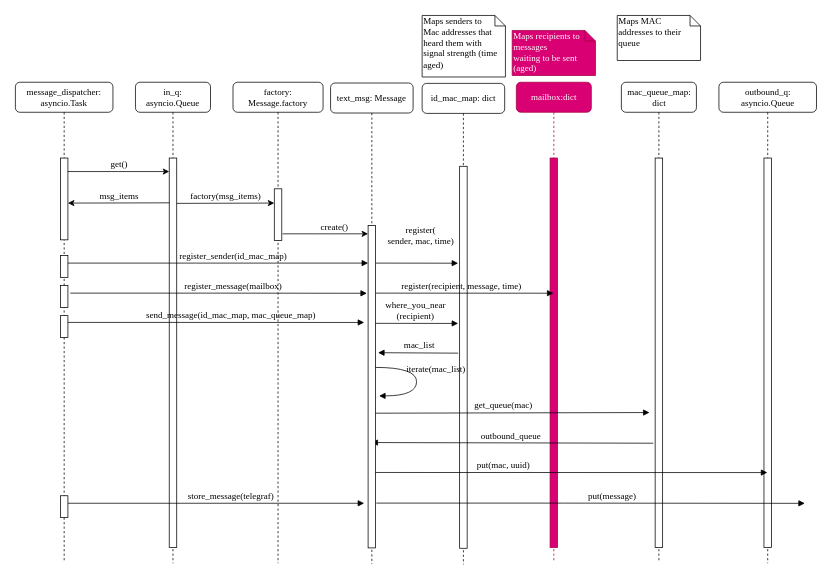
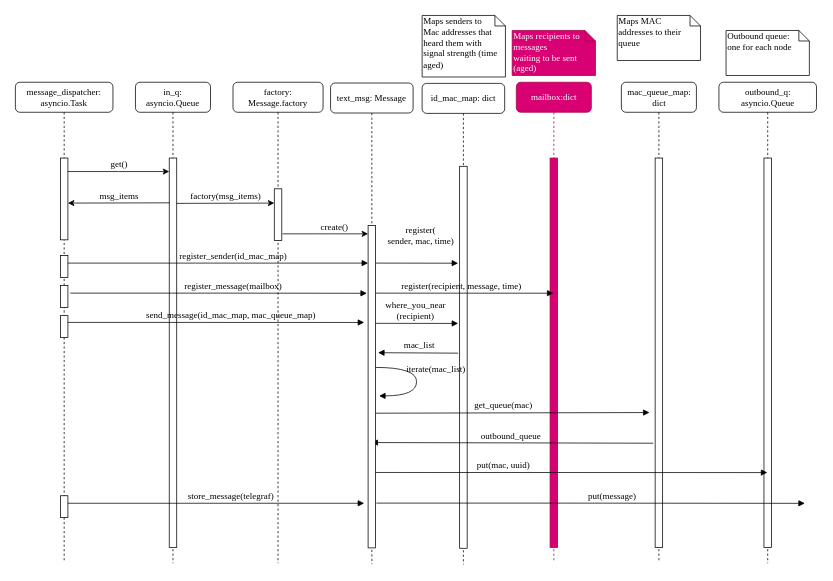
  <mxCell id="0" />
  <mxCell id="1" parent="0" />
  <mxCell id="2" value="id_mac_map: dict" style="shape=umlLifeline;perimeter=lifelinePerimeter;whiteSpace=wrap;html=1;container=1;collapsible=0;recursiveResize=0;outlineConnect=0;rounded=1;shadow=0;comic=0;labelBackgroundColor=none;strokeWidth=1;fontFamily=Verdana;fontSize=12;align=center;" parent="1" vertex="1"><mxGeometry x="562" y="110.5" width="110" height="641" as="geometry" /></mxCell>
  <mxCell id="3" value="" style="html=1;points=[];perimeter=orthogonalPerimeter;rounded=0;shadow=0;comic=0;labelBackgroundColor=none;strokeWidth=1;fontFamily=Verdana;fontSize=12;align=center;" parent="2" vertex="1"><mxGeometry x="50" y="110.5" width="10" height="509" as="geometry" /></mxCell>
  <mxCell id="4" value="create()" style="html=1;verticalAlign=bottom;endArrow=classic;labelBackgroundColor=none;fontFamily=Verdana;fontSize=12;edgeStyle=elbowEdgeStyle;elbow=vertical;startArrow=none;startFill=0;endFill=1;" parent="2" edge="1"><mxGeometry x="0.211" relative="1" as="geometry"><mxPoint x="-186.0" y="200.5" as="sourcePoint" /><mxPoint x="-72" y="200.5" as="targetPoint" /><Array as="points" /><mxPoint as="offset" /></mxGeometry></mxCell>
  <mxCell id="5" value="register(&lt;div&gt;sender, mac, time)&lt;/div&gt;" style="html=1;verticalAlign=bottom;endArrow=block;labelBackgroundColor=none;fontFamily=Verdana;fontSize=12;edgeStyle=elbowEdgeStyle;elbow=vertical;exitX=1;exitY=0.476;exitDx=0;exitDy=0;exitPerimeter=0;" parent="2" edge="1"><mxGeometry x="0.091" y="20" relative="1" as="geometry"><mxPoint x="-62" y="239.5" as="sourcePoint" /><mxPoint x="48" y="239.5" as="targetPoint" /><mxPoint as="offset" /><Array as="points"><mxPoint x="128" y="239.62" /><mxPoint x="64" y="239.62" /></Array></mxGeometry></mxCell>
  <mxCell id="6" value="in_q: asyncio.Queue" style="shape=umlLifeline;perimeter=lifelinePerimeter;whiteSpace=wrap;html=1;container=1;collapsible=0;recursiveResize=0;outlineConnect=0;rounded=1;shadow=0;comic=0;labelBackgroundColor=none;strokeWidth=1;fontFamily=Verdana;fontSize=12;align=center;" parent="1" vertex="1"><mxGeometry x="180" y="109" width="100" height="641" as="geometry" /></mxCell>
  <mxCell id="7" value="" style="html=1;points=[];perimeter=orthogonalPerimeter;rounded=0;shadow=0;comic=0;labelBackgroundColor=none;strokeWidth=1;fontFamily=Verdana;fontSize=12;align=center;" parent="6" vertex="1"><mxGeometry x="45" y="101" width="10" height="519" as="geometry" /></mxCell>
  <mxCell id="8" value="factory(msg_items)" style="html=1;verticalAlign=bottom;endArrow=classic;labelBackgroundColor=none;fontFamily=Verdana;fontSize=12;edgeStyle=elbowEdgeStyle;elbow=vertical;startArrow=none;startFill=0;endFill=1;exitX=1.12;exitY=0.159;exitDx=0;exitDy=0;exitPerimeter=0;" parent="6" target="14" edge="1"><mxGeometry relative="1" as="geometry"><mxPoint x="55.0" y="161.42" as="sourcePoint" /><mxPoint x="190" y="161" as="targetPoint" /><Array as="points"><mxPoint x="203.8" y="161" /></Array></mxGeometry></mxCell>
  <mxCell id="9" value="outbound_q: asyncio.Queue" style="shape=umlLifeline;perimeter=lifelinePerimeter;whiteSpace=wrap;html=1;container=1;collapsible=0;recursiveResize=0;outlineConnect=0;rounded=1;shadow=0;comic=0;labelBackgroundColor=none;strokeWidth=1;fontFamily=Verdana;fontSize=12;align=center;" parent="1" vertex="1"><mxGeometry x="957.5" y="109" width="130" height="641" as="geometry" /></mxCell>
  <mxCell id="10" value="" style="html=1;points=[];perimeter=orthogonalPerimeter;rounded=0;shadow=0;comic=0;labelBackgroundColor=none;strokeWidth=1;fontFamily=Verdana;fontSize=12;align=center;" parent="9" vertex="1"><mxGeometry x="60" y="101" width="10" height="519" as="geometry" /></mxCell>
  <mxCell id="11" value="mac_queue_map: dict" style="shape=umlLifeline;perimeter=lifelinePerimeter;whiteSpace=wrap;html=1;container=1;collapsible=0;recursiveResize=0;outlineConnect=0;rounded=1;shadow=0;comic=0;labelBackgroundColor=none;strokeWidth=1;fontFamily=Verdana;fontSize=12;align=center;" parent="1" vertex="1"><mxGeometry x="827.5" y="109" width="100" height="640" as="geometry" /></mxCell>
  <mxCell id="12" value="" style="html=1;points=[];perimeter=orthogonalPerimeter;rounded=0;shadow=0;comic=0;labelBackgroundColor=none;strokeWidth=1;fontFamily=Verdana;fontSize=12;align=center;" parent="11" vertex="1"><mxGeometry x="45" y="101" width="10" height="519" as="geometry" /></mxCell>
  <mxCell id="13" value="factory: Message.factory" style="shape=umlLifeline;perimeter=lifelinePerimeter;whiteSpace=wrap;html=1;container=1;collapsible=0;recursiveResize=0;outlineConnect=0;rounded=1;shadow=0;comic=0;labelBackgroundColor=none;strokeWidth=1;fontFamily=Verdana;fontSize=12;align=center;" parent="1" vertex="1"><mxGeometry x="310" y="109" width="120" height="641" as="geometry" /></mxCell>
  <mxCell id="14" value="" style="html=1;points=[];perimeter=orthogonalPerimeter;rounded=0;shadow=0;comic=0;labelBackgroundColor=none;strokeWidth=1;fontFamily=Verdana;fontSize=12;align=center;" parent="13" vertex="1"><mxGeometry x="55" y="142" width="10" height="69" as="geometry" /></mxCell>
  <mxCell id="15" value="register_sender(id_mac_map)" style="html=1;verticalAlign=bottom;endArrow=block;labelBackgroundColor=none;fontFamily=Verdana;fontSize=12;edgeStyle=elbowEdgeStyle;elbow=horizontal;exitX=1;exitY=0.476;exitDx=0;exitDy=0;exitPerimeter=0;" parent="13" edge="1"><mxGeometry x="0.122" relative="1" as="geometry"><mxPoint x="-230" y="241" as="sourcePoint" /><mxPoint x="180" y="241" as="targetPoint" /><mxPoint as="offset" /><Array as="points"><mxPoint x="-40" y="241.12" /><mxPoint x="-104" y="241.12" /></Array></mxGeometry></mxCell>
  <mxCell id="16" value="store_message(telegraf)" style="html=1;verticalAlign=bottom;endArrow=block;labelBackgroundColor=none;fontFamily=Verdana;fontSize=12;edgeStyle=elbowEdgeStyle;elbow=horizontal;exitX=1;exitY=0.476;exitDx=0;exitDy=0;exitPerimeter=0;entryX=-0.157;entryY=0.21;entryDx=0;entryDy=0;entryPerimeter=0;" parent="13" edge="1"><mxGeometry x="0.098" relative="1" as="geometry"><mxPoint x="-220.0" y="561" as="sourcePoint" /><mxPoint x="174.79" y="561" as="targetPoint" /><mxPoint as="offset" /><Array as="points"><mxPoint x="-30" y="561.12" /><mxPoint x="-94.0" y="561.12" /></Array></mxGeometry></mxCell>
  <mxCell id="17" value="send_message(id_mac_map, mac_queue_map)" style="html=1;verticalAlign=bottom;endArrow=block;labelBackgroundColor=none;fontFamily=Verdana;fontSize=12;edgeStyle=elbowEdgeStyle;elbow=vertical;exitX=1;exitY=0.476;exitDx=0;exitDy=0;exitPerimeter=0;entryX=-0.157;entryY=0.21;entryDx=0;entryDy=0;entryPerimeter=0;" parent="13" edge="1"><mxGeometry x="0.098" relative="1" as="geometry"><mxPoint x="-220.0" y="320" as="sourcePoint" /><mxPoint x="174.79" y="320" as="targetPoint" /><mxPoint as="offset" /><Array as="points"><mxPoint x="-30" y="320.12" /><mxPoint x="-94.0" y="320.12" /></Array></mxGeometry></mxCell>
  <mxCell id="18" value="message_dispatcher: asyncio.Task" style="shape=umlLifeline;perimeter=lifelinePerimeter;whiteSpace=wrap;html=1;container=1;collapsible=0;recursiveResize=0;outlineConnect=0;rounded=1;shadow=0;comic=0;labelBackgroundColor=none;strokeWidth=1;fontFamily=Verdana;fontSize=12;align=center;" parent="1" vertex="1"><mxGeometry x="20" y="109" width="130" height="640" as="geometry" /></mxCell>
  <mxCell id="19" value="" style="html=1;points=[];perimeter=orthogonalPerimeter;rounded=0;shadow=0;comic=0;labelBackgroundColor=none;strokeWidth=1;fontFamily=Verdana;fontSize=12;align=center;" parent="18" vertex="1"><mxGeometry x="60" y="101" width="10" height="109" as="geometry" /></mxCell>
  <mxCell id="20" value="" style="html=1;points=[];perimeter=orthogonalPerimeter;rounded=0;shadow=0;comic=0;labelBackgroundColor=none;strokeWidth=1;fontFamily=Verdana;fontSize=12;align=center;" parent="18" vertex="1"><mxGeometry x="60" y="271" width="10" height="29" as="geometry" /></mxCell>
  <mxCell id="21" value="" style="html=1;points=[];perimeter=orthogonalPerimeter;rounded=0;shadow=0;comic=0;labelBackgroundColor=none;strokeWidth=1;fontFamily=Verdana;fontSize=12;align=center;" parent="18" vertex="1"><mxGeometry x="60" y="231" width="10" height="29" as="geometry" /></mxCell>
  <mxCell id="22" value="" style="html=1;points=[];perimeter=orthogonalPerimeter;rounded=0;shadow=0;comic=0;labelBackgroundColor=none;strokeWidth=1;fontFamily=Verdana;fontSize=12;align=center;" parent="18" vertex="1"><mxGeometry x="60" y="551" width="10" height="29" as="geometry" /></mxCell>
  <mxCell id="23" value="" style="html=1;points=[];perimeter=orthogonalPerimeter;rounded=0;shadow=0;comic=0;labelBackgroundColor=none;strokeWidth=1;fontFamily=Verdana;fontSize=12;align=center;" parent="18" vertex="1"><mxGeometry x="60" y="311" width="10" height="29" as="geometry" /></mxCell>
  <mxCell id="24" value="get()" style="html=1;verticalAlign=bottom;endArrow=classic;entryX=0;entryY=0;labelBackgroundColor=none;fontFamily=Verdana;fontSize=12;edgeStyle=elbowEdgeStyle;elbow=vertical;startArrow=none;startFill=0;endFill=1;" parent="1" edge="1"><mxGeometry relative="1" as="geometry"><mxPoint x="90" y="228" as="sourcePoint" /><mxPoint x="225" y="228" as="targetPoint" /></mxGeometry></mxCell>
  <mxCell id="25" value="Maps senders to&lt;div&gt;Mac addresses that heard them with signal strength (time aged)&lt;/div&gt;" style="shape=note;whiteSpace=wrap;html=1;size=14;verticalAlign=top;align=left;spacingTop=-6;rounded=0;shadow=0;comic=0;labelBackgroundColor=none;strokeWidth=1;fontFamily=Verdana;fontSize=12" parent="1" vertex="1"><mxGeometry x="562" y="20" width="111" height="82" as="geometry" /></mxCell>
+ <mxCell id="26" value="Outbound queue:&lt;div&gt;one for each node&lt;/div&gt;" style="shape=note;whiteSpace=wrap;html=1;size=14;verticalAlign=top;align=left;spacingTop=-6;rounded=0;shadow=0;comic=0;labelBackgroundColor=none;strokeWidth=1;fontFamily=Verdana;fontSize=12" parent="1" vertex="1"><mxGeometry x="967" y="40" width="111" height="60" as="geometry" /></mxCell>
  <mxCell id="27" value="Maps&amp;nbsp;&lt;span style=&quot;background-color: transparent; color: light-dark(rgb(0, 0, 0), rgb(255, 255, 255));&quot;&gt;MAC&lt;/span&gt;&lt;div&gt;&lt;span style=&quot;background-color: transparent; color: light-dark(rgb(0, 0, 0), rgb(255, 255, 255));&quot;&gt;addresses to their queue&lt;/span&gt;&lt;/div&gt;" style="shape=note;whiteSpace=wrap;html=1;size=14;verticalAlign=top;align=left;spacingTop=-6;rounded=0;shadow=0;comic=0;labelBackgroundColor=none;strokeWidth=1;fontFamily=Verdana;fontSize=12" parent="1" vertex="1"><mxGeometry x="822" y="20" width="111" height="60" as="geometry" /></mxCell>
  <mxCell id="28" value="msg_items" style="html=1;verticalAlign=bottom;endArrow=classic;labelBackgroundColor=none;fontFamily=Verdana;fontSize=12;edgeStyle=elbowEdgeStyle;elbow=vertical;startArrow=none;startFill=0;endFill=1;exitX=0.033;exitY=0.115;exitDx=0;exitDy=0;exitPerimeter=0;" parent="1" source="7" edge="1"><mxGeometry relative="1" as="geometry"><mxPoint x="220" y="270" as="sourcePoint" /><mxPoint x="90" y="270.42" as="targetPoint" /><Array as="points"><mxPoint x="238.8" y="270" /></Array></mxGeometry></mxCell>
  <mxCell id="29" value="mailbox:dict" style="shape=umlLifeline;perimeter=lifelinePerimeter;whiteSpace=wrap;html=1;container=1;collapsible=0;recursiveResize=0;outlineConnect=0;rounded=1;shadow=0;comic=0;labelBackgroundColor=none;strokeWidth=1;fontFamily=Verdana;fontSize=12;align=center;fillColor=#d80073;fontColor=#ffffff;strokeColor=#A50040;" parent="1" vertex="1"><mxGeometry x="687.5" y="109" width="100" height="640" as="geometry" /></mxCell>
  <mxCell id="30" value="" style="html=1;points=[];perimeter=orthogonalPerimeter;rounded=0;shadow=0;comic=0;labelBackgroundColor=none;strokeWidth=1;fontFamily=Verdana;fontSize=12;align=center;fillColor=#d80073;fontColor=#ffffff;strokeColor=#A50040;" parent="29" vertex="1"><mxGeometry x="45" y="101" width="10" height="519" as="geometry" /></mxCell>
  <mxCell id="31" value="register(recipient, message, time)" style="html=1;verticalAlign=bottom;endArrow=block;labelBackgroundColor=none;fontFamily=Verdana;fontSize=12;edgeStyle=elbowEdgeStyle;elbow=vertical;exitX=1;exitY=0.476;exitDx=0;exitDy=0;exitPerimeter=0;" parent="29" target="29" edge="1"><mxGeometry x="-0.038" relative="1" as="geometry"><mxPoint x="-187.5" y="281" as="sourcePoint" /><mxPoint x="-77.5" y="281" as="targetPoint" /><mxPoint as="offset" /><Array as="points"><mxPoint x="2.5" y="281.12" /><mxPoint x="-61.5" y="281.12" /></Array></mxGeometry></mxCell>
  <mxCell id="32" value="mac_list" style="html=1;verticalAlign=bottom;endArrow=block;labelBackgroundColor=none;fontFamily=Verdana;fontSize=12;edgeStyle=elbowEdgeStyle;elbow=vertical;entryX=1.329;entryY=0.395;entryDx=0;entryDy=0;entryPerimeter=0;" parent="29" target="36" edge="1"><mxGeometry x="-0.023" relative="1" as="geometry"><mxPoint x="-77.5" y="361" as="sourcePoint" /><mxPoint x="-177.5" y="360" as="targetPoint" /><mxPoint as="offset" /><Array as="points"><mxPoint x="87.6" y="360.41" /><mxPoint x="-89.4" y="360.47" /><mxPoint x="-25.4" y="360.47" /></Array></mxGeometry></mxCell>
  <mxCell id="33" value="outbound_queue" style="html=1;verticalAlign=bottom;endArrow=block;labelBackgroundColor=none;fontFamily=Verdana;fontSize=12;edgeStyle=elbowEdgeStyle;elbow=vertical;" parent="29" target="35" edge="1"><mxGeometry x="0.016" y="1" relative="1" as="geometry"><mxPoint x="182.5" y="481" as="sourcePoint" /><mxPoint x="-497.5" y="480" as="targetPoint" /><mxPoint as="offset" /><Array as="points"><mxPoint x="-371.5" y="480.12" /><mxPoint x="-307.5" y="480.12" /></Array></mxGeometry></mxCell>
  <mxCell id="34" value="Maps recipients to messages&lt;div&gt;waiting to be sent (aged)&lt;/div&gt;" style="shape=note;whiteSpace=wrap;html=1;size=14;verticalAlign=top;align=left;spacingTop=-6;rounded=0;shadow=0;comic=0;labelBackgroundColor=none;strokeWidth=1;fontFamily=Verdana;fontSize=12;fillColor=#d80073;fontColor=#ffffff;strokeColor=#A50040;" parent="1" vertex="1"><mxGeometry x="682" y="40" width="111" height="60" as="geometry" /></mxCell>
  <mxCell id="35" value="text_msg: Message" style="shape=umlLifeline;perimeter=lifelinePerimeter;whiteSpace=wrap;html=1;container=1;collapsible=0;recursiveResize=0;outlineConnect=0;rounded=1;shadow=0;comic=0;labelBackgroundColor=none;strokeWidth=1;fontFamily=Verdana;fontSize=12;align=center;" parent="1" vertex="1"><mxGeometry x="440" y="110" width="110" height="641" as="geometry" /></mxCell>
  <mxCell id="36" value="" style="html=1;points=[];perimeter=orthogonalPerimeter;rounded=0;shadow=0;comic=0;labelBackgroundColor=none;strokeWidth=1;fontFamily=Verdana;fontSize=12;align=center;" parent="35" vertex="1"><mxGeometry x="50" y="190" width="10" height="429.5" as="geometry" /></mxCell>
  <mxCell id="37" value="register_message(mailbox)" style="html=1;verticalAlign=bottom;endArrow=block;labelBackgroundColor=none;fontFamily=Verdana;fontSize=12;edgeStyle=elbowEdgeStyle;elbow=horizontal;exitX=1;exitY=0.476;exitDx=0;exitDy=0;exitPerimeter=0;entryX=-0.157;entryY=0.21;entryDx=0;entryDy=0;entryPerimeter=0;" parent="35" target="36" edge="1"><mxGeometry x="0.098" relative="1" as="geometry"><mxPoint x="-346.79" y="280" as="sourcePoint" /><mxPoint x="50.0" y="282.342" as="targetPoint" /><mxPoint as="offset" /><Array as="points"><mxPoint x="-156.79" y="280.12" /><mxPoint x="-220.79" y="280.12" /></Array></mxGeometry></mxCell>
  <mxCell id="38" value="iterate(mac_list)" style="html=1;verticalAlign=bottom;endArrow=block;labelBackgroundColor=none;fontFamily=Verdana;fontSize=12;elbow=vertical;edgeStyle=orthogonalEdgeStyle;curved=1;entryX=1;entryY=0.286;entryPerimeter=0;exitX=1.038;exitY=0.345;exitPerimeter=0;" parent="35" edge="1"><mxGeometry x="-0.079" y="25" relative="1" as="geometry"><mxPoint x="60" y="379" as="sourcePoint" /><mxPoint x="64.62" y="416.92" as="targetPoint" /><Array as="points"><mxPoint x="114.62" y="378.9" /><mxPoint x="114.62" y="416.9" /></Array><mxPoint as="offset" /></mxGeometry></mxCell>
  <mxCell id="39" value="get_queue(mac)" style="html=1;verticalAlign=bottom;endArrow=block;labelBackgroundColor=none;fontFamily=Verdana;fontSize=12;edgeStyle=elbowEdgeStyle;elbow=vertical;" parent="35" edge="1"><mxGeometry x="-0.066" relative="1" as="geometry"><mxPoint x="60" y="440" as="sourcePoint" /><mxPoint x="425" y="439" as="targetPoint" /><mxPoint as="offset" /><Array as="points"><mxPoint x="-128.85" y="439.12" /></Array></mxGeometry></mxCell>
  <mxCell id="40" value="where_you_near&lt;div&gt;(recipient)&lt;/div&gt;" style="html=1;verticalAlign=bottom;endArrow=block;labelBackgroundColor=none;fontFamily=Verdana;fontSize=12;edgeStyle=elbowEdgeStyle;elbow=vertical;exitX=1;exitY=0.476;exitDx=0;exitDy=0;exitPerimeter=0;" parent="35" edge="1"><mxGeometry x="-0.038" relative="1" as="geometry"><mxPoint x="60" y="320.26" as="sourcePoint" /><mxPoint x="170" y="320" as="targetPoint" /><mxPoint as="offset" /><Array as="points"><mxPoint x="250" y="320.38" /><mxPoint x="186" y="320.38" /></Array></mxGeometry></mxCell>
  <mxCell id="41" value="put(mac, uuid)" style="html=1;verticalAlign=bottom;endArrow=block;labelBackgroundColor=none;fontFamily=Verdana;fontSize=12;edgeStyle=elbowEdgeStyle;elbow=vertical;" parent="1" target="9" edge="1"><mxGeometry x="-0.348" relative="1" as="geometry"><mxPoint x="500" y="629" as="sourcePoint" /><mxPoint x="900" y="629" as="targetPoint" /><mxPoint as="offset" /><Array as="points"><mxPoint x="690" y="629.12" /><mxPoint x="626" y="629.12" /></Array></mxGeometry></mxCell>
  <mxCell id="42" value="put(message)" style="html=1;verticalAlign=bottom;endArrow=block;labelBackgroundColor=none;fontFamily=Verdana;fontSize=12;edgeStyle=elbowEdgeStyle;elbow=horizontal;exitX=1.095;exitY=0.861;exitDx=0;exitDy=0;exitPerimeter=0;" parent="1" source="36" edge="1"><mxGeometry x="0.098" relative="1" as="geometry"><mxPoint x="550" y="670" as="sourcePoint" /><mxPoint x="1072" y="670.12" as="targetPoint" /><mxPoint as="offset" /><Array as="points"><mxPoint x="740" y="670.12" /><mxPoint x="676" y="670.12" /></Array></mxGeometry></mxCell>
